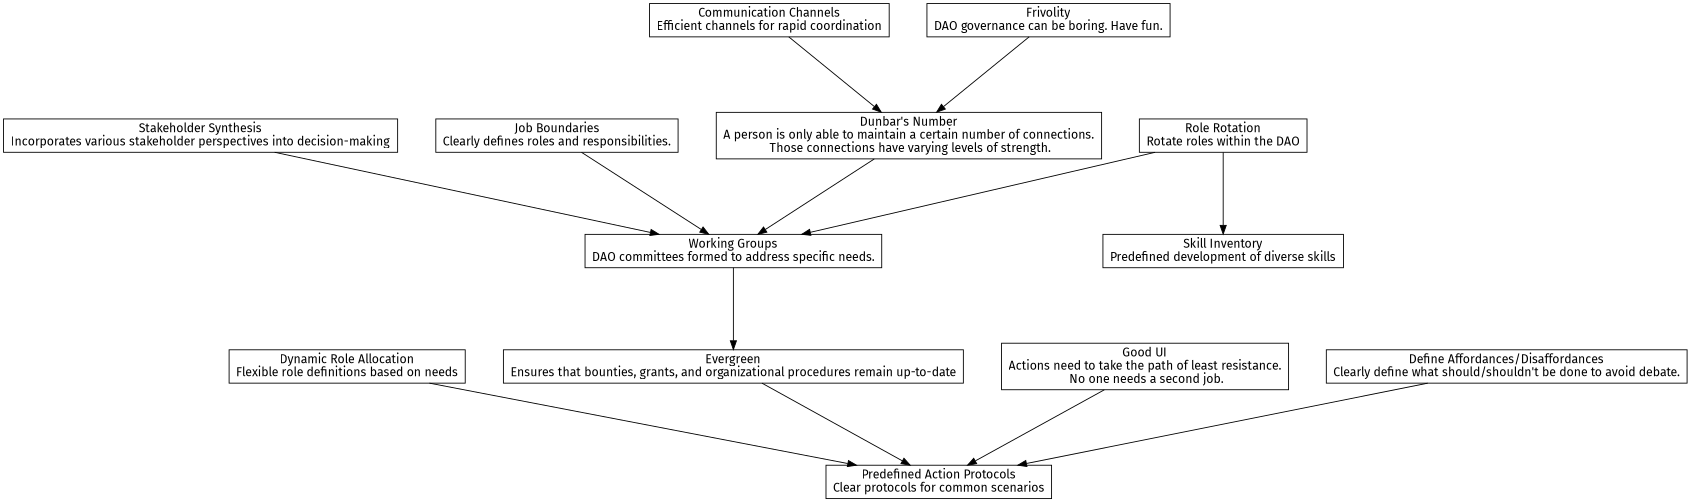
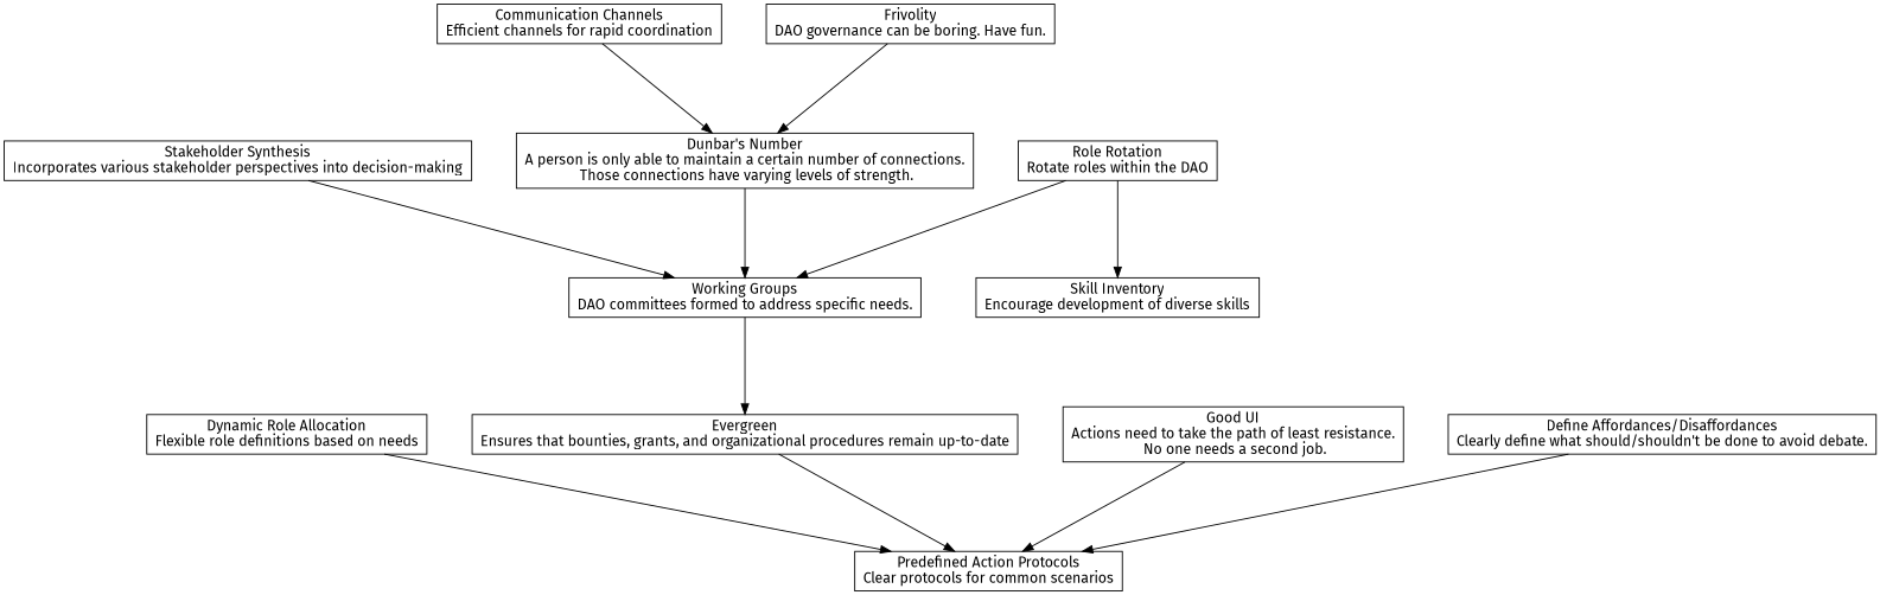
  digraph {
    fontname="Fira Sans"
    nodesep=0.6
    rankdir=TB
    ranksep=1.2
    node [fontname="Fira Sans" shape=box]
    edge [fontname="Fira Sans"]
    n1 [label="Predefined Action Protocols\nClear protocols for common scenarios"]
    n2 [label="Dynamic Role Allocation\nFlexible role definitions based on needs"]
    n3 [label="Evergreen\nEnsures that bounties, grants, and organizational procedures remain up-to-date"]
    n4 [label="Good UI\nActions need to take the path of least resistance.\n No one needs a second job."]
    n5 [label="Define Affordances/Disaffordances\nClearly define what should/shouldn't be done to avoid debate."]
    n6 [label="Working Groups\nDAO committees formed to address specific needs."]
    n7 [label="Role Rotation\nRotate roles within the DAO"]
-   n8 [label="Skill Inventory\nPredefined development of diverse skills"]
+   n8 [label="Skill Inventory\nEncourage development of diverse skills"]
    n9 [label="Stakeholder Synthesis\nIncorporates various stakeholder perspectives into decision-making"]
-   n10 [label="Job Boundaries\nClearly defines roles and responsibilities."]
    n11 [label="Dunbar's Number\nA person is only able to maintain a certain number of connections.\n Those connections have varying levels of strength."]
    n12 [label="Communication Channels\nEfficient channels for rapid coordination"]
    n13 [label="Frivolity\nDAO governance can be boring. Have fun.\n"]
    n2 -> n1
    n3 -> n1
    n4 -> n1
    n5 -> n1
    n6 -> n3
    n7 -> n6
    n7 -> n8
    n9 -> n6
-   n10 -> n6
    n11 -> n6
    n12 -> n11
    n13 -> n11
  }
